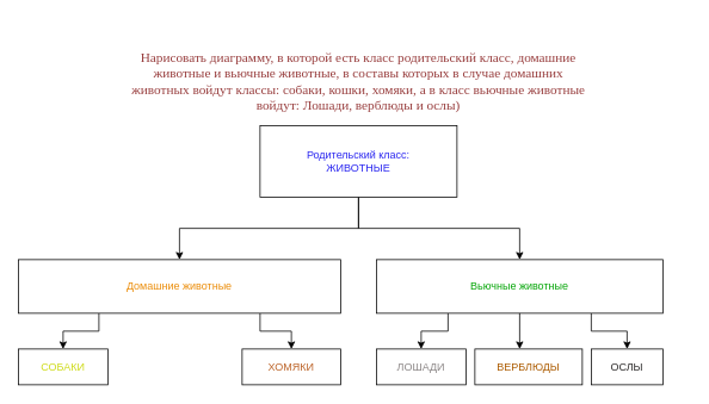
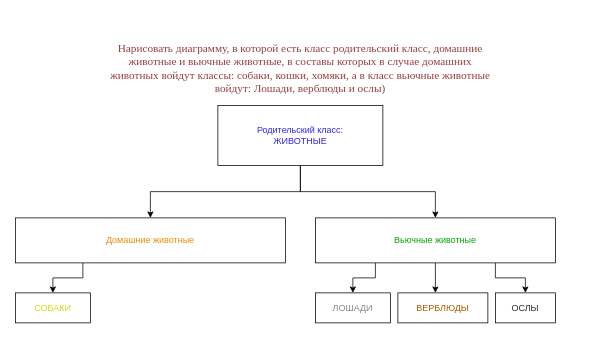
  <mxCell id="0" />
  <mxCell id="1" parent="0" />
  <mxCell id="2" value="&lt;h1 style=&quot;&quot;&gt;&lt;div style=&quot;&quot;&gt;&lt;font face=&quot;Times New Roman&quot; color=&quot;#983e3e&quot;&gt;&lt;span style=&quot;font-size: 15px;&quot;&gt;&lt;br&gt;&lt;/span&gt;&lt;/font&gt;&lt;/div&gt;&lt;font style=&quot;font-size: 15px;&quot; color=&quot;#983e3e&quot; face=&quot;Times New Roman&quot;&gt;&lt;div style=&quot;&quot;&gt;&lt;span style=&quot;background-color: initial; font-weight: normal;&quot;&gt;Нарисовать диаграмму, в которой есть класс родительский класс, домашние&lt;/span&gt;&lt;/div&gt;&lt;font style=&quot;font-size: 15px;&quot;&gt;&lt;div style=&quot;&quot;&gt;&lt;span style=&quot;background-color: initial; font-weight: normal;&quot;&gt;животные и вьючные животные, в составы которых в случае домашних&lt;/span&gt;&lt;/div&gt;&lt;/font&gt;&lt;font style=&quot;font-size: 15px;&quot;&gt;&lt;div style=&quot;&quot;&gt;&lt;span style=&quot;background-color: initial; font-weight: normal;&quot;&gt;животных войдут классы: собаки, кошки, хомяки, а в класс вьючные животные&lt;/span&gt;&lt;/div&gt;&lt;/font&gt;&lt;font style=&quot;font-size: 15px;&quot;&gt;&lt;div style=&quot;&quot;&gt;&lt;span style=&quot;background-color: initial; font-weight: normal;&quot;&gt;войдут: Лошади, верблюды и ослы)&lt;/span&gt;&lt;/div&gt;&lt;/font&gt;&lt;/font&gt;&lt;/h1&gt;" style="text;html=1;strokeColor=none;fillColor=none;spacing=5;spacingTop=-20;whiteSpace=wrap;overflow=hidden;rounded=0;align=center;" vertex="1" parent="1"><mxGeometry x="30" y="20" width="740" height="120" as="geometry" /></mxCell>
  <mxCell id="3" style="edgeStyle=orthogonalEdgeStyle;rounded=0;orthogonalLoop=1;jettySize=auto;html=1;entryX=0.5;entryY=0;entryDx=0;entryDy=0;" edge="1" parent="1" source="5" target="11"><mxGeometry relative="1" as="geometry" /></mxCell>
  <mxCell id="4" style="edgeStyle=orthogonalEdgeStyle;rounded=0;orthogonalLoop=1;jettySize=auto;html=1;exitX=0.5;exitY=1;exitDx=0;exitDy=0;entryX=0.5;entryY=0;entryDx=0;entryDy=0;" edge="1" parent="1" source="5" target="8"><mxGeometry relative="1" as="geometry" /></mxCell>
  <mxCell id="5" value="&lt;font color=&quot;#2c28f0&quot;&gt;Родительский класс:&lt;br&gt;ЖИВОТНЫЕ&lt;/font&gt;" style="rounded=0;whiteSpace=wrap;html=1;" vertex="1" parent="1"><mxGeometry x="290" y="140" width="220" height="80" as="geometry" /></mxCell>
  <mxCell id="6" style="edgeStyle=orthogonalEdgeStyle;rounded=0;orthogonalLoop=1;jettySize=auto;html=1;exitX=0.25;exitY=1;exitDx=0;exitDy=0;" edge="1" parent="1" source="8" target="12"><mxGeometry relative="1" as="geometry" /></mxCell>
- <mxCell id="7" style="edgeStyle=orthogonalEdgeStyle;rounded=0;orthogonalLoop=1;jettySize=auto;html=1;exitX=0.75;exitY=1;exitDx=0;exitDy=0;entryX=0.5;entryY=0;entryDx=0;entryDy=0;" edge="1" parent="1" source="8" target="13"><mxGeometry relative="1" as="geometry" /></mxCell>
  <mxCell id="8" value="&lt;font color=&quot;#eb8d0a&quot;&gt;Домашние животные&lt;/font&gt;" style="rounded=0;whiteSpace=wrap;html=1;" vertex="1" parent="1"><mxGeometry x="20" y="290" width="360" height="60" as="geometry" /></mxCell>
  <mxCell id="9" style="edgeStyle=orthogonalEdgeStyle;rounded=0;orthogonalLoop=1;jettySize=auto;html=1;exitX=0.25;exitY=1;exitDx=0;exitDy=0;entryX=0.5;entryY=0;entryDx=0;entryDy=0;" edge="1" parent="1" source="11" target="14"><mxGeometry relative="1" as="geometry" /></mxCell>
  <mxCell id="10" style="edgeStyle=orthogonalEdgeStyle;rounded=0;orthogonalLoop=1;jettySize=auto;html=1;exitX=0.75;exitY=1;exitDx=0;exitDy=0;entryX=0.5;entryY=0;entryDx=0;entryDy=0;" edge="1" parent="1" source="11" target="16"><mxGeometry relative="1" as="geometry" /></mxCell>
  <mxCell id="11" value="&lt;font color=&quot;#07a60a&quot;&gt;Вьючные животные&lt;/font&gt;" style="rounded=0;whiteSpace=wrap;html=1;" vertex="1" parent="1"><mxGeometry x="420" y="290" width="320" height="60" as="geometry" /></mxCell>
  <mxCell id="12" value="&lt;font color=&quot;#cedb1a&quot;&gt;СОБАКИ&lt;/font&gt;" style="rounded=0;whiteSpace=wrap;html=1;" vertex="1" parent="1"><mxGeometry x="20" y="390" width="100" height="40" as="geometry" /></mxCell>
- <mxCell id="13" value="&lt;font color=&quot;#bc6429&quot;&gt;ХОМЯКИ&lt;/font&gt;" style="rounded=0;whiteSpace=wrap;html=1;" vertex="1" parent="1"><mxGeometry x="270" y="390" width="110" height="40" as="geometry" /></mxCell>
  <mxCell id="14" value="&lt;font color=&quot;#8c8787&quot;&gt;ЛОШАДИ&lt;/font&gt;" style="rounded=0;whiteSpace=wrap;html=1;" vertex="1" parent="1"><mxGeometry x="420" y="390" width="100" height="40" as="geometry" /></mxCell>
  <mxCell id="15" value="&lt;font color=&quot;#ac5c02&quot;&gt;ВЕРБЛЮДЫ&lt;/font&gt;" style="rounded=0;whiteSpace=wrap;html=1;" vertex="1" parent="1"><mxGeometry x="530" y="390" width="120" height="40" as="geometry" /></mxCell>
  <mxCell id="16" value="&lt;font color=&quot;#2f2d2d&quot;&gt;ОСЛЫ&lt;/font&gt;" style="rounded=0;whiteSpace=wrap;html=1;" vertex="1" parent="1"><mxGeometry x="660" y="390" width="80" height="40" as="geometry" /></mxCell>
  <mxCell id="17" style="edgeStyle=orthogonalEdgeStyle;rounded=0;orthogonalLoop=1;jettySize=auto;html=1;exitX=0.5;exitY=1;exitDx=0;exitDy=0;entryX=0.417;entryY=0;entryDx=0;entryDy=0;entryPerimeter=0;" edge="1" parent="1" source="11" target="15"><mxGeometry relative="1" as="geometry" /></mxCell>
